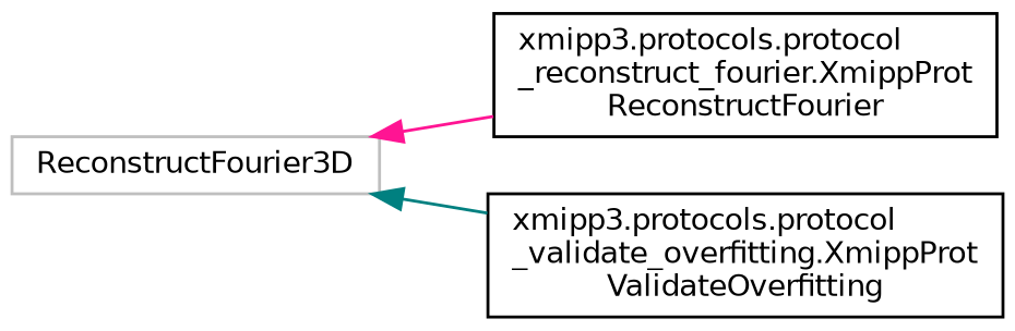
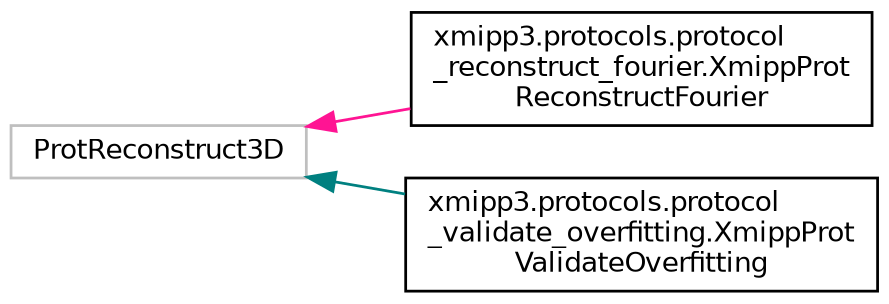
  digraph {
    rankdir=LR
    node [color=black fillcolor=white fontname=Helvetica fontsize=10 shape=record style=filled]
    edge [dir=back fontname=Helvetica fontsize=10 labelfontname=Helvetica labelfontsize=10 style=solid]
-   n1 [color=grey75 height=0.2 label=ReconstructFourier3D width=0.4]
+   n1 [color=grey75 height=0.2 label=ProtReconstruct3D width=0.4]
    n2 [height=0.2 label="xmipp3.protocols.protocol\l_reconstruct_fourier.XmippProt\lReconstructFourier" width=0.4]
    n3 [height=0.2 label="xmipp3.protocols.protocol\l_validate_overfitting.XmippProt\lValidateOverfitting" width=0.4]
    n1 -> n2 [color=deeppink]
    n1 -> n3 [color=teal]
  }
